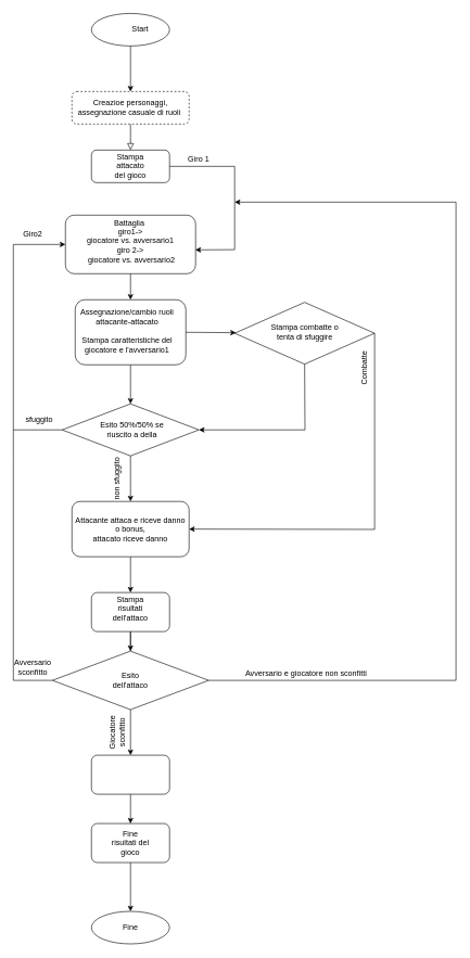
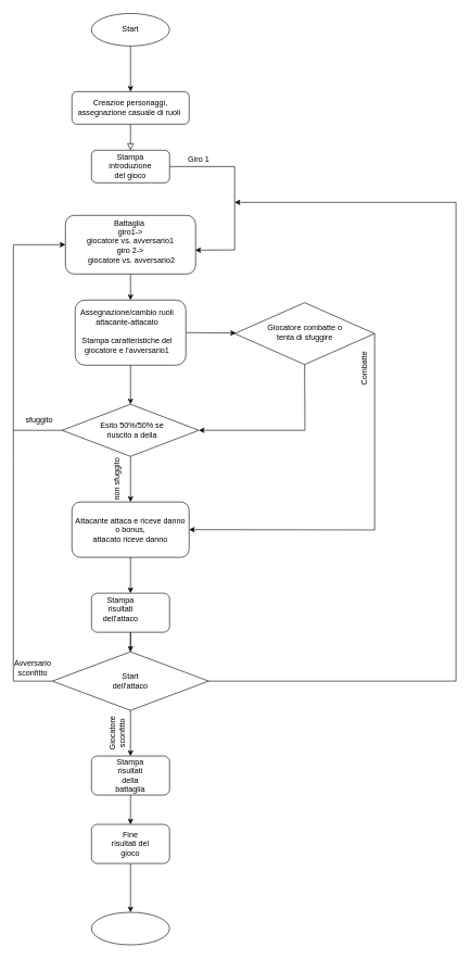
  <mxCell id="0" />
  <mxCell id="1" parent="0" />
  <mxCell id="2" value="" style="rounded=0;html=1;jettySize=auto;orthogonalLoop=1;fontSize=11;endArrow=block;endFill=0;endSize=8;strokeWidth=1;shadow=0;labelBackgroundColor=none;edgeStyle=orthogonalEdgeStyle;" parent="1" source="3" edge="1"><mxGeometry relative="1" as="geometry"><mxPoint x="200" y="230" as="targetPoint" /></mxGeometry></mxCell>
- <mxCell id="3" value="Creazioe personaggi,&lt;div&gt;assegnazione casuale di ruoli&amp;nbsp;&lt;/div&gt;" style="rounded=1;whiteSpace=wrap;html=1;fontSize=12;glass=0;strokeWidth=1;shadow=0;dashed=1;" parent="1" vertex="1"><mxGeometry x="110" y="140" width="180" height="50" as="geometry" /></mxCell>
+ <mxCell id="3" value="Creazioe personaggi,&lt;div&gt;assegnazione casuale di ruoli&amp;nbsp;&lt;/div&gt;" style="rounded=1;whiteSpace=wrap;html=1;fontSize=12;glass=0;strokeWidth=1;shadow=0;" parent="1" vertex="1"><mxGeometry x="110" y="140" width="180" height="50" as="geometry" /></mxCell>
  <mxCell id="4" value="" style="ellipse;whiteSpace=wrap;html=1;" vertex="1" parent="1"><mxGeometry x="140" y="20" width="120" height="50" as="geometry" /></mxCell>
- <mxCell id="5" value="Start" style="text;html=1;align=center;verticalAlign=middle;whiteSpace=wrap;rounded=0;" vertex="1" parent="1"><mxGeometry x="185" y="30" width="60" height="30" as="geometry" /></mxCell>
+ <mxCell id="5" value="Start" style="text;html=1;align=center;verticalAlign=middle;whiteSpace=wrap;rounded=0;" vertex="1" parent="1"><mxGeometry x="170" y="30" width="60" height="30" as="geometry" /></mxCell>
  <mxCell id="6" value="" style="endArrow=classic;html=1;rounded=0;exitX=0.5;exitY=1;exitDx=0;exitDy=0;" edge="1" parent="1" source="4" target="3"><mxGeometry width="50" height="50" relative="1" as="geometry"><mxPoint x="370" y="260" as="sourcePoint" /><mxPoint x="420" y="210" as="targetPoint" /></mxGeometry></mxCell>
  <mxCell id="7" value="" style="rounded=1;whiteSpace=wrap;html=1;" vertex="1" parent="1"><mxGeometry x="140" y="230" width="120" height="50" as="geometry" /></mxCell>
- <mxCell id="8" value="Stampa attacato del gioco" style="text;html=1;align=center;verticalAlign=middle;whiteSpace=wrap;rounded=0;" vertex="1" parent="1"><mxGeometry x="170" y="240" width="60" height="30" as="geometry" /></mxCell>
+ <mxCell id="8" value="Stampa introduzione del gioco" style="text;html=1;align=center;verticalAlign=middle;whiteSpace=wrap;rounded=0;" vertex="1" parent="1"><mxGeometry x="170" y="240" width="60" height="30" as="geometry" /></mxCell>
  <mxCell id="9" value="" style="rounded=1;whiteSpace=wrap;html=1;" vertex="1" parent="1"><mxGeometry x="100" y="330" width="200" height="90" as="geometry" /></mxCell>
  <mxCell id="10" value="Battaglia&amp;nbsp;&lt;div&gt;giro1-&amp;gt;&lt;br&gt;&lt;div&gt;giocatore vs. avversario1&lt;/div&gt;&lt;/div&gt;&lt;div&gt;giro 2-&amp;gt;&lt;/div&gt;&lt;div&gt;&amp;nbsp;giocatore vs. avversario2&lt;/div&gt;" style="text;html=1;align=center;verticalAlign=middle;whiteSpace=wrap;rounded=0;" vertex="1" parent="1"><mxGeometry x="125" y="345" width="150" height="50" as="geometry" /></mxCell>
  <mxCell id="11" value="" style="rounded=1;whiteSpace=wrap;html=1;" vertex="1" parent="1"><mxGeometry x="115" y="460" width="170" height="100" as="geometry" /></mxCell>
  <mxCell id="12" value="Assegnazione/cambio ruoli attacante-attacato&lt;div&gt;&lt;br&gt;&lt;/div&gt;&lt;div&gt;Stampa caratteristiche del giocatore e l'avversario1&lt;div&gt;&lt;br&gt;&lt;/div&gt;&lt;/div&gt;" style="text;html=1;align=center;verticalAlign=middle;whiteSpace=wrap;rounded=0;" vertex="1" parent="1"><mxGeometry x="120" y="500" width="150" height="30" as="geometry" /></mxCell>
  <mxCell id="13" value="" style="rhombus;whiteSpace=wrap;html=1;" vertex="1" parent="1"><mxGeometry x="360" y="464" width="215" height="95" as="geometry" /></mxCell>
  <mxCell id="14" value="Attacante attaca e riceve danno o bonus,&lt;div&gt;attacato riceve danno&lt;/div&gt;" style="rounded=1;whiteSpace=wrap;html=1;" vertex="1" parent="1"><mxGeometry x="110" y="770" width="180" height="85" as="geometry" /></mxCell>
  <mxCell id="15" value="" style="rhombus;whiteSpace=wrap;html=1;" vertex="1" parent="1"><mxGeometry x="95" y="620" width="210" height="80" as="geometry" /></mxCell>
  <mxCell id="16" value="Esito 50%/50% se riuscito a della" style="text;html=1;align=center;verticalAlign=middle;whiteSpace=wrap;rounded=0;" vertex="1" parent="1"><mxGeometry x="150" y="645" width="105" height="30" as="geometry" /></mxCell>
  <mxCell id="17" value="" style="edgeStyle=orthogonalEdgeStyle;rounded=0;orthogonalLoop=1;jettySize=auto;html=1;" edge="1" parent="1" source="18" target="23"><mxGeometry relative="1" as="geometry"><Array as="points"><mxPoint x="200" y="1000" /><mxPoint x="200" y="1000" /></Array></mxGeometry></mxCell>
  <mxCell id="18" value="" style="rhombus;whiteSpace=wrap;html=1;" vertex="1" parent="1"><mxGeometry x="80" y="1000" width="240" height="90" as="geometry" /></mxCell>
- <mxCell id="19" value="Esito dell'attaco" style="text;html=1;align=center;verticalAlign=middle;whiteSpace=wrap;rounded=0;" vertex="1" parent="1"><mxGeometry x="170" y="1010" width="60" height="70" as="geometry" /></mxCell>
+ <mxCell id="19" value="Start dell'attaco" style="text;html=1;align=center;verticalAlign=middle;whiteSpace=wrap;rounded=0;" vertex="1" parent="1"><mxGeometry x="170" y="1010" width="60" height="70" as="geometry" /></mxCell>
  <mxCell id="20" value="" style="rounded=1;whiteSpace=wrap;html=1;" vertex="1" parent="1"><mxGeometry x="140" y="1160" width="120" height="60" as="geometry" /></mxCell>
+ <mxCell id="21" value="Stampa risultati della battaglia" style="text;html=1;align=center;verticalAlign=middle;whiteSpace=wrap;rounded=0;" vertex="1" parent="1"><mxGeometry x="170" y="1175" width="60" height="30" as="geometry" /></mxCell>
  <mxCell id="22" value="" style="rounded=1;whiteSpace=wrap;html=1;" vertex="1" parent="1"><mxGeometry x="140" y="910" width="120" height="60" as="geometry" /></mxCell>
- <mxCell id="23" value="Stampa risultati dell'attaco" style="text;html=1;align=center;verticalAlign=middle;whiteSpace=wrap;rounded=0;" vertex="1" parent="1"><mxGeometry x="170" y="920" width="60" height="30" as="geometry" /></mxCell>
+ <mxCell id="23" value="Stampa risultati dell'attaco" style="text;html=1;align=center;verticalAlign=middle;whiteSpace=wrap;rounded=0;" vertex="1" parent="1"><mxGeometry x="155" y="920" width="60" height="30" as="geometry" /></mxCell>
  <mxCell id="24" value="" style="ellipse;whiteSpace=wrap;html=1;" vertex="1" parent="1"><mxGeometry x="140" y="1400" width="120" height="50" as="geometry" /></mxCell>
- <mxCell id="25" value="Fine" style="text;html=1;align=center;verticalAlign=middle;whiteSpace=wrap;rounded=0;" vertex="1" parent="1"><mxGeometry x="170" y="1410" width="60" height="30" as="geometry" /></mxCell>
  <mxCell id="26" value="" style="endArrow=classic;html=1;rounded=0;exitX=1;exitY=0.5;exitDx=0;exitDy=0;entryX=0.998;entryY=0.593;entryDx=0;entryDy=0;entryPerimeter=0;" edge="1" parent="1" source="7" target="9"><mxGeometry width="50" height="50" relative="1" as="geometry"><mxPoint x="370" y="460" as="sourcePoint" /><mxPoint x="420" y="410" as="targetPoint" /><Array as="points"><mxPoint x="360" y="255" /><mxPoint x="360" y="383" /></Array></mxGeometry></mxCell>
  <mxCell id="27" value="" style="endArrow=classic;html=1;rounded=0;exitX=0.5;exitY=1;exitDx=0;exitDy=0;entryX=0.5;entryY=0;entryDx=0;entryDy=0;" edge="1" parent="1" source="9" target="11"><mxGeometry width="50" height="50" relative="1" as="geometry"><mxPoint x="370" y="460" as="sourcePoint" /><mxPoint x="420" y="410" as="targetPoint" /></mxGeometry></mxCell>
  <mxCell id="28" value="" style="endArrow=classic;html=1;rounded=0;exitX=0.5;exitY=1;exitDx=0;exitDy=0;entryX=0.5;entryY=0;entryDx=0;entryDy=0;" edge="1" parent="1" source="14" target="22"><mxGeometry width="50" height="50" relative="1" as="geometry"><mxPoint x="370" y="860" as="sourcePoint" /><mxPoint x="420" y="810" as="targetPoint" /></mxGeometry></mxCell>
  <mxCell id="29" value="" style="endArrow=classic;html=1;rounded=0;exitX=0.5;exitY=1;exitDx=0;exitDy=0;" edge="1" parent="1" source="22"><mxGeometry width="50" height="50" relative="1" as="geometry"><mxPoint x="370" y="960" as="sourcePoint" /><mxPoint x="200" y="1000" as="targetPoint" /></mxGeometry></mxCell>
  <mxCell id="30" value="" style="endArrow=classic;html=1;rounded=0;exitX=0.5;exitY=1;exitDx=0;exitDy=0;entryX=0.5;entryY=0;entryDx=0;entryDy=0;" edge="1" parent="1" source="18" target="20"><mxGeometry width="50" height="50" relative="1" as="geometry"><mxPoint x="370" y="960" as="sourcePoint" /><mxPoint x="420" y="910" as="targetPoint" /></mxGeometry></mxCell>
  <mxCell id="31" value="" style="endArrow=classic;html=1;rounded=0;entryX=0.5;entryY=0;entryDx=0;entryDy=0;exitX=0.5;exitY=1;exitDx=0;exitDy=0;" edge="1" parent="1" source="40" target="24"><mxGeometry width="50" height="50" relative="1" as="geometry"><mxPoint x="200" y="1340" as="sourcePoint" /><mxPoint x="420" y="1010" as="targetPoint" /></mxGeometry></mxCell>
  <mxCell id="32" value="Giro 1" style="text;html=1;align=center;verticalAlign=middle;whiteSpace=wrap;rounded=0;rotation=0;" vertex="1" parent="1"><mxGeometry x="275" y="230" width="60" height="30" as="geometry" /></mxCell>
  <mxCell id="33" value="sfuggito" style="text;html=1;align=center;verticalAlign=middle;whiteSpace=wrap;rounded=0;rotation=0;" vertex="1" parent="1"><mxGeometry x="30" y="630" width="60" height="30" as="geometry" /></mxCell>
  <mxCell id="34" value="non sfuggito" style="text;html=1;align=center;verticalAlign=middle;whiteSpace=wrap;rounded=0;rotation=270;" vertex="1" parent="1"><mxGeometry x="130" y="720" width="100" height="30" as="geometry" /></mxCell>
  <mxCell id="35" value="Combatte" style="text;html=1;align=center;verticalAlign=middle;whiteSpace=wrap;rounded=0;rotation=-90;" vertex="1" parent="1"><mxGeometry x="530" y="550" width="60" height="30" as="geometry" /></mxCell>
  <mxCell id="36" value="Avversario sconfitto" style="text;html=1;align=center;verticalAlign=middle;whiteSpace=wrap;rounded=0;rotation=0;" vertex="1" parent="1"><mxGeometry x="20" y="1010" width="60" height="30" as="geometry" /></mxCell>
  <mxCell id="37" value="" style="endArrow=classic;html=1;rounded=0;exitX=0;exitY=0.5;exitDx=0;exitDy=0;entryX=0;entryY=0.5;entryDx=0;entryDy=0;" edge="1" parent="1" source="18" target="9"><mxGeometry width="50" height="50" relative="1" as="geometry"><mxPoint x="370" y="1160" as="sourcePoint" /><mxPoint x="60" y="690" as="targetPoint" /><Array as="points"><mxPoint x="20" y="1045" /><mxPoint x="20" y="710" /><mxPoint x="20" y="375" /></Array></mxGeometry></mxCell>
- <mxCell id="38" value="Giro2" style="text;html=1;align=center;verticalAlign=middle;whiteSpace=wrap;rounded=0;" vertex="1" parent="1"><mxGeometry x="20" y="345" width="60" height="30" as="geometry" /></mxCell>
  <mxCell id="39" value="Giocatore sconfitto" style="text;html=1;align=center;verticalAlign=middle;whiteSpace=wrap;rounded=0;rotation=-90;" vertex="1" parent="1"><mxGeometry x="150" y="1110" width="60" height="30" as="geometry" /></mxCell>
  <mxCell id="40" value="" style="rounded=1;whiteSpace=wrap;html=1;" vertex="1" parent="1"><mxGeometry x="140" y="1265" width="120" height="60" as="geometry" /></mxCell>
  <mxCell id="41" value="Fine risultati del gioco" style="text;html=1;align=center;verticalAlign=middle;whiteSpace=wrap;rounded=0;" vertex="1" parent="1"><mxGeometry x="170" y="1280" width="60" height="30" as="geometry" /></mxCell>
  <mxCell id="42" value="" style="endArrow=classic;html=1;rounded=0;exitX=0.5;exitY=1;exitDx=0;exitDy=0;entryX=0.5;entryY=0;entryDx=0;entryDy=0;" edge="1" parent="1" source="20" target="40"><mxGeometry width="50" height="50" relative="1" as="geometry"><mxPoint x="370" y="1260" as="sourcePoint" /><mxPoint x="420" y="1210" as="targetPoint" /></mxGeometry></mxCell>
  <mxCell id="43" value="" style="endArrow=none;html=1;rounded=0;exitX=0;exitY=0.5;exitDx=0;exitDy=0;" edge="1" parent="1" source="15"><mxGeometry width="50" height="50" relative="1" as="geometry"><mxPoint x="370" y="570" as="sourcePoint" /><mxPoint x="20" y="660" as="targetPoint" /></mxGeometry></mxCell>
  <mxCell id="44" value="" style="endArrow=classic;html=1;rounded=0;exitX=0.5;exitY=1;exitDx=0;exitDy=0;entryX=0.5;entryY=0;entryDx=0;entryDy=0;" edge="1" parent="1" source="11" target="15"><mxGeometry width="50" height="50" relative="1" as="geometry"><mxPoint x="370" y="570" as="sourcePoint" /><mxPoint x="420" y="520" as="targetPoint" /></mxGeometry></mxCell>
- <mxCell id="45" value="Stampa combatte o tenta di sfuggire" style="text;html=1;align=center;verticalAlign=middle;whiteSpace=wrap;rounded=0;" vertex="1" parent="1"><mxGeometry x="407.5" y="495" width="120" height="30" as="geometry" /></mxCell>
+ <mxCell id="45" value="Giocatore combatte o tenta di sfuggire" style="text;html=1;align=center;verticalAlign=middle;whiteSpace=wrap;rounded=0;" vertex="1" parent="1"><mxGeometry x="407.5" y="495" width="120" height="30" as="geometry" /></mxCell>
  <mxCell id="46" value="" style="endArrow=classic;html=1;rounded=0;exitX=1;exitY=0.5;exitDx=0;exitDy=0;" edge="1" parent="1" source="11" target="13"><mxGeometry width="50" height="50" relative="1" as="geometry"><mxPoint x="320" y="580" as="sourcePoint" /><mxPoint x="420" y="620" as="targetPoint" /></mxGeometry></mxCell>
  <mxCell id="47" value="" style="endArrow=classic;html=1;rounded=0;exitX=0.5;exitY=1;exitDx=0;exitDy=0;entryX=1;entryY=0.5;entryDx=0;entryDy=0;" edge="1" parent="1" source="13" target="15"><mxGeometry width="50" height="50" relative="1" as="geometry"><mxPoint x="370" y="670" as="sourcePoint" /><mxPoint x="420" y="620" as="targetPoint" /><Array as="points"><mxPoint x="468" y="660" /></Array></mxGeometry></mxCell>
  <mxCell id="48" value="" style="endArrow=classic;html=1;rounded=0;exitX=0.5;exitY=1;exitDx=0;exitDy=0;entryX=0.5;entryY=0;entryDx=0;entryDy=0;" edge="1" parent="1" source="15" target="14"><mxGeometry width="50" height="50" relative="1" as="geometry"><mxPoint x="370" y="670" as="sourcePoint" /><mxPoint x="420" y="620" as="targetPoint" /></mxGeometry></mxCell>
  <mxCell id="49" value="" style="endArrow=classic;html=1;rounded=0;exitX=1;exitY=0.5;exitDx=0;exitDy=0;entryX=1;entryY=0.5;entryDx=0;entryDy=0;" edge="1" parent="1" source="13" target="14"><mxGeometry width="50" height="50" relative="1" as="geometry"><mxPoint x="370" y="670" as="sourcePoint" /><mxPoint x="420" y="620" as="targetPoint" /><Array as="points"><mxPoint x="575" y="813" /></Array></mxGeometry></mxCell>
  <mxCell id="50" value="" style="endArrow=classic;html=1;rounded=0;exitX=1;exitY=0.5;exitDx=0;exitDy=0;" edge="1" parent="1" source="18"><mxGeometry width="50" height="50" relative="1" as="geometry"><mxPoint x="370" y="870" as="sourcePoint" /><mxPoint x="360" y="310" as="targetPoint" /><Array as="points"><mxPoint x="700" y="1045" /><mxPoint x="700" y="310" /></Array></mxGeometry></mxCell>
- <mxCell id="51" value="Avversario e giocatore non sconfitti" style="text;html=1;align=center;verticalAlign=middle;whiteSpace=wrap;rounded=0;" vertex="1" parent="1"><mxGeometry x="370" y="1020" width="200" height="30" as="geometry" /></mxCell>
